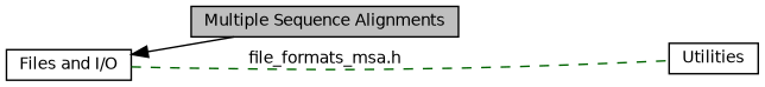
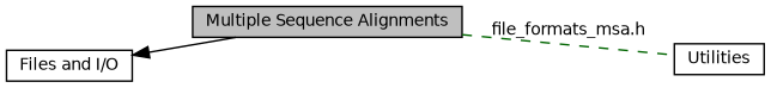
  digraph {
    rankdir=LR
    node [color=black fontname=Helvetica fontsize=10 shape=box]
    edge [fontname=Helvetica fontsize=10 labelfontname=Helvetica labelfontsize=10 shape=plaintext]
    n1 [fillcolor=grey75 fontcolor=black height=0.2 label="Multiple Sequence Alignments" style=filled width=0.4]
    n2 [height=0.2 label=Utilities width=0.4]
    n3 [height=0.2 label="Files and I/O" width=0.4]
-   n3 -> n2 [color=darkgreen dir=none label="file_formats_msa.h" style=dashed]
+   n1 -> n2 [color=darkgreen dir=none label="file_formats_msa.h" style=dashed]
    n3 -> n1 [dir=back style=solid]
  }
